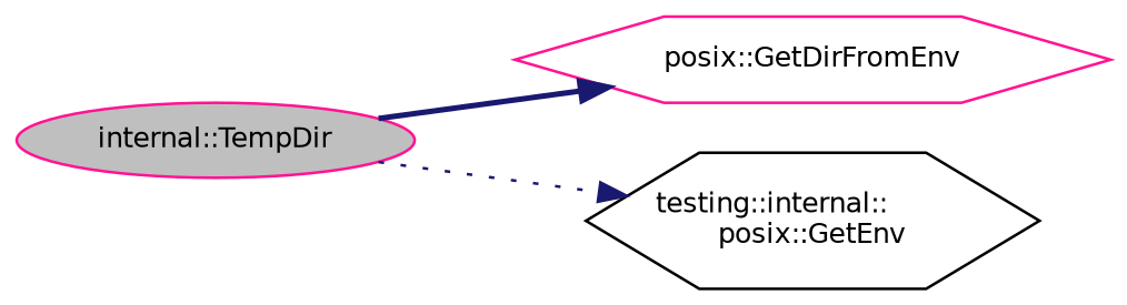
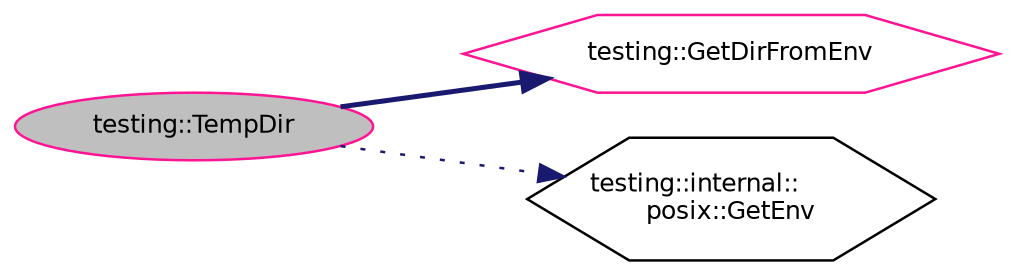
  digraph {
    rankdir=LR
    node [color=deeppink fontname=Helvetica fontsize=10 shape=hexagon]
    edge [color=midnightblue fontname=Helvetica fontsize=10 labelfontname=Helvetica labelfontsize=10]
-   n1 [fillcolor=grey75 fontcolor=black height=0.2 label="internal::TempDir" shape=ellipse style=filled width=0.4]
-   n2 [height=0.2 label="posix::GetDirFromEnv" width=0.4]
+   n1 [fillcolor=grey75 fontcolor=black height=0.2 label="testing::TempDir" shape=ellipse style=filled width=0.4]
+   n2 [height=0.2 label="testing::GetDirFromEnv" width=0.4]
    n3 [color=black height=0.2 label="testing::internal::\lposix::GetEnv" width=0.4]
    n1 -> n2 [style=bold]
    n1 -> n3 [style=dotted]
  }
